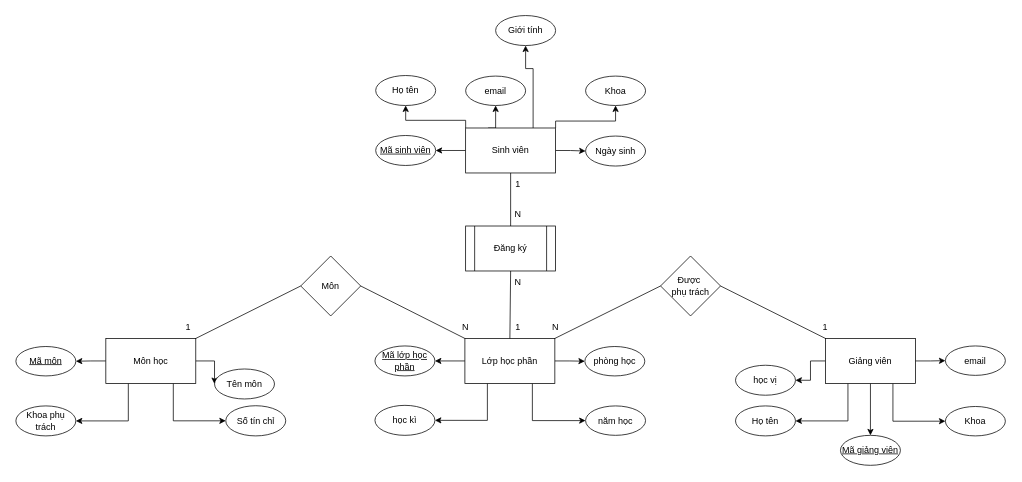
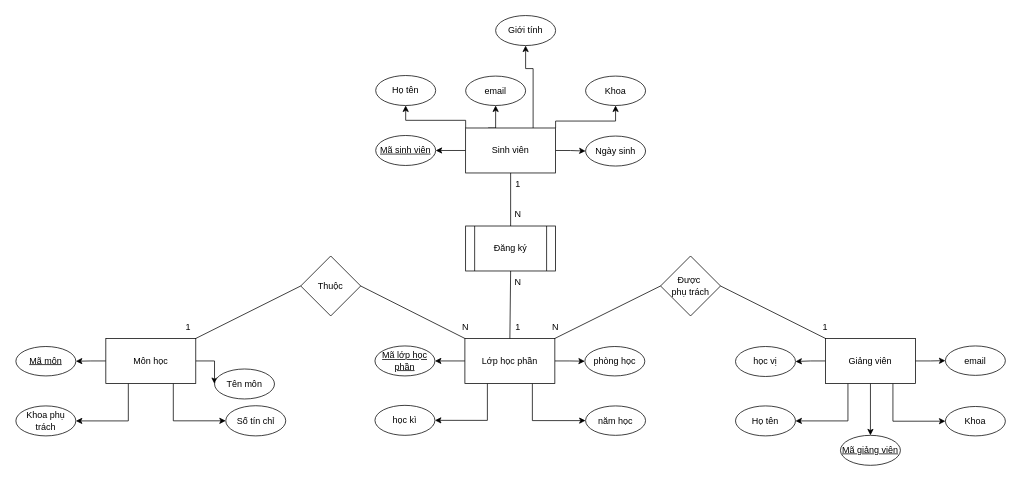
  <mxCell id="0" />
  <mxCell id="1" parent="0" />
  <mxCell id="2" style="edgeStyle=orthogonalEdgeStyle;rounded=0;orthogonalLoop=1;jettySize=auto;html=1;exitX=0;exitY=0.5;exitDx=0;exitDy=0;entryX=1;entryY=0.5;entryDx=0;entryDy=0;" edge="1" parent="1" source="6" target="25"><mxGeometry relative="1" as="geometry" /></mxCell>
  <mxCell id="3" style="edgeStyle=orthogonalEdgeStyle;rounded=0;orthogonalLoop=1;jettySize=auto;html=1;exitX=1;exitY=0.5;exitDx=0;exitDy=0;entryX=0;entryY=0.5;entryDx=0;entryDy=0;" edge="1" parent="1" source="6" target="26"><mxGeometry relative="1" as="geometry" /></mxCell>
  <mxCell id="4" style="edgeStyle=orthogonalEdgeStyle;rounded=0;orthogonalLoop=1;jettySize=auto;html=1;exitX=0.25;exitY=1;exitDx=0;exitDy=0;entryX=1;entryY=0.5;entryDx=0;entryDy=0;" edge="1" parent="1" source="6" target="28"><mxGeometry relative="1" as="geometry" /></mxCell>
  <mxCell id="5" style="edgeStyle=orthogonalEdgeStyle;rounded=0;orthogonalLoop=1;jettySize=auto;html=1;exitX=0.75;exitY=1;exitDx=0;exitDy=0;entryX=0;entryY=0.5;entryDx=0;entryDy=0;" edge="1" parent="1" source="6" target="27"><mxGeometry relative="1" as="geometry" /></mxCell>
  <mxCell id="6" value="Môn học" style="rounded=0;whiteSpace=wrap;html=1;" vertex="1" parent="1"><mxGeometry x="140" y="451" width="120" height="60" as="geometry" /></mxCell>
  <mxCell id="7" style="edgeStyle=orthogonalEdgeStyle;rounded=0;orthogonalLoop=1;jettySize=auto;html=1;exitX=0;exitY=0.5;exitDx=0;exitDy=0;entryX=1;entryY=0.5;entryDx=0;entryDy=0;" edge="1" parent="1" source="13" target="19"><mxGeometry relative="1" as="geometry" /></mxCell>
  <mxCell id="8" style="edgeStyle=orthogonalEdgeStyle;rounded=0;orthogonalLoop=1;jettySize=auto;html=1;exitX=0.25;exitY=0;exitDx=0;exitDy=0;entryX=0.5;entryY=1;entryDx=0;entryDy=0;" edge="1" parent="1" source="13" target="23"><mxGeometry relative="1" as="geometry" /></mxCell>
  <mxCell id="9" style="edgeStyle=orthogonalEdgeStyle;rounded=0;orthogonalLoop=1;jettySize=auto;html=1;exitX=0.75;exitY=0;exitDx=0;exitDy=0;entryX=0.5;entryY=1;entryDx=0;entryDy=0;" edge="1" parent="1" source="13" target="21"><mxGeometry relative="1" as="geometry"><Array as="points"><mxPoint x="710" y="91" /><mxPoint x="700" y="91" /></Array></mxGeometry></mxCell>
  <mxCell id="10" style="edgeStyle=orthogonalEdgeStyle;rounded=0;orthogonalLoop=1;jettySize=auto;html=1;exitX=0;exitY=0;exitDx=0;exitDy=0;entryX=0.5;entryY=1;entryDx=0;entryDy=0;" edge="1" parent="1" source="13" target="20"><mxGeometry relative="1" as="geometry"><Array as="points"><mxPoint x="620" y="160" /><mxPoint x="540" y="160" /></Array></mxGeometry></mxCell>
  <mxCell id="11" style="edgeStyle=orthogonalEdgeStyle;rounded=0;orthogonalLoop=1;jettySize=auto;html=1;exitX=1;exitY=0;exitDx=0;exitDy=0;entryX=0.5;entryY=1;entryDx=0;entryDy=0;" edge="1" parent="1" source="13" target="24"><mxGeometry relative="1" as="geometry"><Array as="points"><mxPoint x="740" y="161" /><mxPoint x="820" y="161" /></Array></mxGeometry></mxCell>
  <mxCell id="12" style="edgeStyle=orthogonalEdgeStyle;rounded=0;orthogonalLoop=1;jettySize=auto;html=1;exitX=1;exitY=0.5;exitDx=0;exitDy=0;entryX=0;entryY=0.5;entryDx=0;entryDy=0;" edge="1" parent="1" source="13" target="22"><mxGeometry relative="1" as="geometry" /></mxCell>
  <mxCell id="13" value="Sinh viên" style="rounded=0;whiteSpace=wrap;html=1;" vertex="1" parent="1"><mxGeometry x="620" y="170.25" width="120" height="60" as="geometry" /></mxCell>
  <mxCell id="14" style="edgeStyle=orthogonalEdgeStyle;rounded=0;orthogonalLoop=1;jettySize=auto;html=1;exitX=0;exitY=0.5;exitDx=0;exitDy=0;entryX=1;entryY=0.5;entryDx=0;entryDy=0;" edge="1" parent="1" source="18" target="41"><mxGeometry relative="1" as="geometry" /></mxCell>
  <mxCell id="15" style="edgeStyle=orthogonalEdgeStyle;rounded=0;orthogonalLoop=1;jettySize=auto;html=1;exitX=0.75;exitY=1;exitDx=0;exitDy=0;entryX=0;entryY=0.5;entryDx=0;entryDy=0;" edge="1" parent="1" source="18" target="42"><mxGeometry relative="1" as="geometry" /></mxCell>
  <mxCell id="16" style="edgeStyle=orthogonalEdgeStyle;rounded=0;orthogonalLoop=1;jettySize=auto;html=1;exitX=0.25;exitY=1;exitDx=0;exitDy=0;entryX=1;entryY=0.5;entryDx=0;entryDy=0;" edge="1" parent="1" source="18" target="40"><mxGeometry relative="1" as="geometry" /></mxCell>
  <mxCell id="17" style="edgeStyle=orthogonalEdgeStyle;rounded=0;orthogonalLoop=1;jettySize=auto;html=1;exitX=1;exitY=0.5;exitDx=0;exitDy=0;entryX=0;entryY=0.5;entryDx=0;entryDy=0;" edge="1" parent="1" source="18" target="43"><mxGeometry relative="1" as="geometry" /></mxCell>
  <mxCell id="18" value="Lớp học phần" style="rounded=0;whiteSpace=wrap;html=1;" vertex="1" parent="1"><mxGeometry x="619" y="451" width="120" height="60" as="geometry" /></mxCell>
  <mxCell id="19" value="&lt;u&gt;Mã sinh viên&lt;/u&gt;" style="ellipse;whiteSpace=wrap;html=1;" vertex="1" parent="1"><mxGeometry x="500" y="180.25" width="80" height="40" as="geometry" /></mxCell>
  <mxCell id="20" value="Họ tên" style="ellipse;whiteSpace=wrap;html=1;" vertex="1" parent="1"><mxGeometry x="500" y="100.25" width="80" height="40" as="geometry" /></mxCell>
  <mxCell id="21" value="Giới tính" style="ellipse;whiteSpace=wrap;html=1;" vertex="1" parent="1"><mxGeometry x="660" y="20.25" width="80" height="40" as="geometry" /></mxCell>
  <mxCell id="22" value="Ngày sinh" style="ellipse;whiteSpace=wrap;html=1;" vertex="1" parent="1"><mxGeometry x="780" y="181" width="80" height="40" as="geometry" /></mxCell>
  <mxCell id="23" value="email" style="ellipse;whiteSpace=wrap;html=1;" vertex="1" parent="1"><mxGeometry x="620" width="80" height="39.25" as="geometry" y="101" /></mxCell>
  <mxCell id="24" value="Khoa" style="ellipse;whiteSpace=wrap;html=1;" vertex="1" parent="1"><mxGeometry x="780" width="80" height="39.25" as="geometry" y="101" /></mxCell>
  <mxCell id="25" value="Mã môn" style="ellipse;whiteSpace=wrap;html=1;fontStyle=4" vertex="1" parent="1"><mxGeometry x="20" y="461.75" width="80" height="39.25" as="geometry" /></mxCell>
  <mxCell id="26" value="Tên môn" style="ellipse;whiteSpace=wrap;html=1;" vertex="1" parent="1"><mxGeometry x="285" y="491.75" width="80" height="40" as="geometry" /></mxCell>
  <mxCell id="27" value="Số tín chỉ" style="ellipse;whiteSpace=wrap;html=1;" vertex="1" parent="1"><mxGeometry x="300" y="540.75" width="80" height="40.25" as="geometry" /></mxCell>
  <mxCell id="28" value="Khoa phụ trách" style="ellipse;whiteSpace=wrap;html=1;" vertex="1" parent="1"><mxGeometry x="20" y="541" width="80" height="40" as="geometry" /></mxCell>
  <mxCell id="29" style="edgeStyle=orthogonalEdgeStyle;rounded=0;orthogonalLoop=1;jettySize=auto;html=1;entryX=0;entryY=0.5;entryDx=0;entryDy=0;" edge="1" parent="1" source="34" target="38"><mxGeometry relative="1" as="geometry" /></mxCell>
  <mxCell id="30" style="edgeStyle=orthogonalEdgeStyle;rounded=0;orthogonalLoop=1;jettySize=auto;html=1;exitX=0.5;exitY=1;exitDx=0;exitDy=0;entryX=0.5;entryY=0;entryDx=0;entryDy=0;" edge="1" parent="1" source="34" target="35"><mxGeometry relative="1" as="geometry" /></mxCell>
  <mxCell id="31" style="edgeStyle=orthogonalEdgeStyle;rounded=0;orthogonalLoop=1;jettySize=auto;html=1;exitX=0.25;exitY=1;exitDx=0;exitDy=0;entryX=1;entryY=0.5;entryDx=0;entryDy=0;" edge="1" parent="1" source="34" target="36"><mxGeometry relative="1" as="geometry" /></mxCell>
  <mxCell id="32" style="edgeStyle=orthogonalEdgeStyle;rounded=0;orthogonalLoop=1;jettySize=auto;html=1;exitX=0.75;exitY=1;exitDx=0;exitDy=0;entryX=0;entryY=0.5;entryDx=0;entryDy=0;" edge="1" parent="1" source="34" target="39"><mxGeometry relative="1" as="geometry" /></mxCell>
  <mxCell id="33" style="edgeStyle=orthogonalEdgeStyle;rounded=0;orthogonalLoop=1;jettySize=auto;html=1;exitX=0;exitY=0.5;exitDx=0;exitDy=0;entryX=1;entryY=0.5;entryDx=0;entryDy=0;" edge="1" parent="1" source="34" target="37"><mxGeometry relative="1" as="geometry" /></mxCell>
  <mxCell id="34" value="Giảng viên" style="rounded=0;whiteSpace=wrap;html=1;" vertex="1" parent="1"><mxGeometry x="1100" y="451" width="120" height="60" as="geometry" /></mxCell>
  <mxCell id="35" value="&lt;u&gt;Mã giảng viên&lt;/u&gt;" style="ellipse;whiteSpace=wrap;html=1;" vertex="1" parent="1"><mxGeometry x="1120" y="580.25" width="80" height="40" as="geometry" /></mxCell>
  <mxCell id="36" value="Họ tên" style="ellipse;whiteSpace=wrap;html=1;" vertex="1" parent="1"><mxGeometry x="980" y="541" width="80" height="40" as="geometry" /></mxCell>
- <mxCell id="37" value="học vị" style="ellipse;whiteSpace=wrap;html=1;" vertex="1" parent="1"><mxGeometry x="980" y="486.75" width="80" height="40" as="geometry" /></mxCell>
+ <mxCell id="37" value="học vị" style="ellipse;whiteSpace=wrap;html=1;" vertex="1" parent="1"><mxGeometry x="980" y="461.75" width="80" height="40" as="geometry" /></mxCell>
  <mxCell id="38" value="email" style="ellipse;whiteSpace=wrap;html=1;" vertex="1" parent="1"><mxGeometry x="1260" y="461" width="80" height="39.25" as="geometry" /></mxCell>
  <mxCell id="39" value="Khoa" style="ellipse;whiteSpace=wrap;html=1;" vertex="1" parent="1"><mxGeometry x="1260" y="541.75" width="80" height="39.25" as="geometry" /></mxCell>
  <mxCell id="40" value="học kì" style="ellipse;whiteSpace=wrap;html=1;" vertex="1" parent="1"><mxGeometry x="499" y="540.25" width="80" height="40" as="geometry" /></mxCell>
  <mxCell id="41" value="&lt;u&gt;Mã lớp học phần&lt;/u&gt;" style="ellipse;whiteSpace=wrap;html=1;" vertex="1" parent="1"><mxGeometry x="499" y="461" width="80" height="40" as="geometry" /></mxCell>
  <mxCell id="42" value="năm học" style="ellipse;whiteSpace=wrap;html=1;" vertex="1" parent="1"><mxGeometry x="780" y="541" width="80" height="39.25" as="geometry" /></mxCell>
  <mxCell id="43" value="phòng học" style="ellipse;whiteSpace=wrap;html=1;" vertex="1" parent="1"><mxGeometry x="779" y="461.75" width="80" height="39.25" as="geometry" /></mxCell>
  <mxCell id="44" value="" style="endArrow=none;html=1;rounded=0;entryX=0.5;entryY=1;entryDx=0;entryDy=0;exitX=0.5;exitY=0;exitDx=0;exitDy=0;" edge="1" parent="1" source="48" target="13"><mxGeometry width="50" height="50" relative="1" as="geometry"><mxPoint x="680" y="281" as="sourcePoint" /><mxPoint x="900" y="251" as="targetPoint" /></mxGeometry></mxCell>
  <mxCell id="45" value="Được&amp;nbsp;&lt;div&gt;phụ trách&lt;/div&gt;" style="rhombus;whiteSpace=wrap;html=1;" vertex="1" parent="1"><mxGeometry x="880" y="341" width="80" height="80" as="geometry" /></mxCell>
  <mxCell id="46" value="" style="endArrow=none;html=1;rounded=0;entryX=1;entryY=0;entryDx=0;entryDy=0;exitX=0;exitY=0.5;exitDx=0;exitDy=0;" edge="1" parent="1" source="45" target="18"><mxGeometry width="50" height="50" relative="1" as="geometry"><mxPoint x="850" y="531" as="sourcePoint" /><mxPoint x="900" y="481" as="targetPoint" /></mxGeometry></mxCell>
  <mxCell id="47" value="" style="endArrow=none;html=1;rounded=0;entryX=0.5;entryY=1;entryDx=0;entryDy=0;exitX=0.5;exitY=0;exitDx=0;exitDy=0;" edge="1" parent="1" source="18" target="48"><mxGeometry width="50" height="50" relative="1" as="geometry"><mxPoint x="679" y="451" as="sourcePoint" /><mxPoint x="680" y="230" as="targetPoint" /></mxGeometry></mxCell>
  <mxCell id="48" value="Đăng ký" style="shape=process;whiteSpace=wrap;html=1;backgroundOutline=1;" vertex="1" parent="1"><mxGeometry x="620" y="301" width="120" height="60" as="geometry" /></mxCell>
  <mxCell id="49" value="" style="endArrow=none;html=1;rounded=0;entryX=1;entryY=0.5;entryDx=0;entryDy=0;exitX=0;exitY=0;exitDx=0;exitDy=0;" edge="1" parent="1" source="34" target="45"><mxGeometry width="50" height="50" relative="1" as="geometry"><mxPoint x="1082" y="381" as="sourcePoint" /><mxPoint x="930" y="440" as="targetPoint" /></mxGeometry></mxCell>
- <mxCell id="50" value="Môn" style="rhombus;whiteSpace=wrap;html=1;" vertex="1" parent="1"><mxGeometry x="400" y="341" width="80" height="80" as="geometry" /></mxCell>
+ <mxCell id="50" value="Thuộc" style="rhombus;whiteSpace=wrap;html=1;" vertex="1" parent="1"><mxGeometry x="400" y="341" width="80" height="80" as="geometry" /></mxCell>
  <mxCell id="51" value="" style="endArrow=none;html=1;rounded=0;entryX=1;entryY=0.5;entryDx=0;entryDy=0;exitX=0;exitY=0;exitDx=0;exitDy=0;" edge="1" parent="1" source="18" target="50"><mxGeometry width="50" height="50" relative="1" as="geometry"><mxPoint x="931" y="411" as="sourcePoint" /><mxPoint x="790" y="481" as="targetPoint" /></mxGeometry></mxCell>
  <mxCell id="52" value="" style="endArrow=none;html=1;rounded=0;entryX=0;entryY=0.5;entryDx=0;entryDy=0;exitX=1;exitY=0;exitDx=0;exitDy=0;" edge="1" parent="1" source="6" target="50"><mxGeometry width="50" height="50" relative="1" as="geometry"><mxPoint x="749" y="491" as="sourcePoint" /><mxPoint x="610" y="421" as="targetPoint" /></mxGeometry></mxCell>
  <mxCell id="53" value="1" style="text;html=1;whiteSpace=wrap;strokeColor=none;fillColor=none;align=center;verticalAlign=middle;rounded=0;" vertex="1" parent="1"><mxGeometry x="220" y="421" width="60" height="30" as="geometry" /></mxCell>
  <mxCell id="54" value="N" style="text;html=1;whiteSpace=wrap;strokeColor=none;fillColor=none;align=center;verticalAlign=middle;rounded=0;" vertex="1" parent="1"><mxGeometry x="590" y="421" width="60" height="30" as="geometry" /></mxCell>
  <mxCell id="55" value="N" style="text;html=1;whiteSpace=wrap;strokeColor=none;fillColor=none;align=center;verticalAlign=middle;rounded=0;" vertex="1" parent="1"><mxGeometry x="710" y="421" width="60" height="30" as="geometry" /></mxCell>
  <mxCell id="56" value="1" style="text;html=1;whiteSpace=wrap;strokeColor=none;fillColor=none;align=center;verticalAlign=middle;rounded=0;" vertex="1" parent="1"><mxGeometry x="1070" y="421" width="60" height="30" as="geometry" /></mxCell>
  <mxCell id="57" value="N" style="text;html=1;whiteSpace=wrap;strokeColor=none;fillColor=none;align=center;verticalAlign=middle;rounded=0;" vertex="1" parent="1"><mxGeometry x="660" y="271" width="60" height="30" as="geometry" /></mxCell>
  <mxCell id="58" value="N" style="text;html=1;whiteSpace=wrap;strokeColor=none;fillColor=none;align=center;verticalAlign=middle;rounded=0;" vertex="1" parent="1"><mxGeometry x="660" y="361" width="60" height="30" as="geometry" /></mxCell>
  <mxCell id="59" value="1" style="text;html=1;whiteSpace=wrap;strokeColor=none;fillColor=none;align=center;verticalAlign=middle;rounded=0;" vertex="1" parent="1"><mxGeometry x="660" y="421" width="60" height="30" as="geometry" /></mxCell>
  <mxCell id="60" value="1" style="text;html=1;whiteSpace=wrap;strokeColor=none;fillColor=none;align=center;verticalAlign=middle;rounded=0;" vertex="1" parent="1"><mxGeometry x="660" y="230.25" width="60" height="30" as="geometry" /></mxCell>
